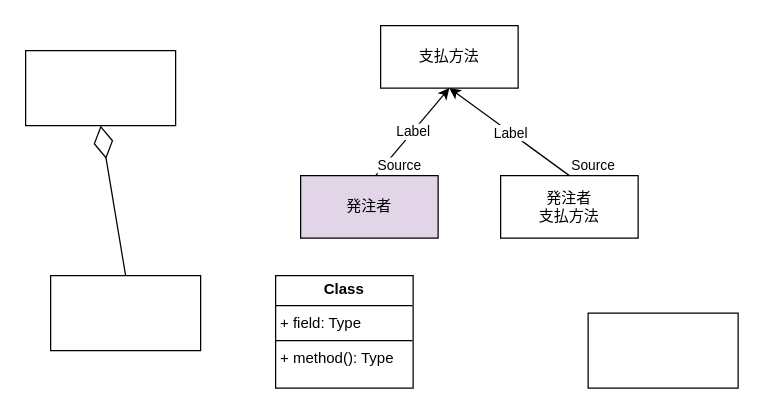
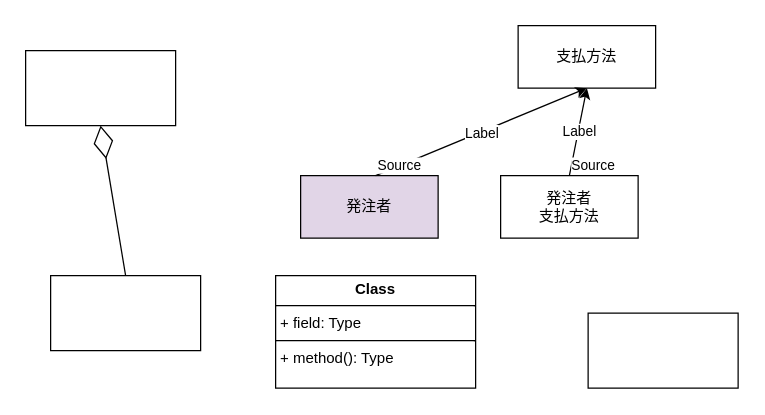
  <mxCell id="0" />
  <mxCell id="1" parent="0" />
  <mxCell id="2" value="" style="rounded=0;whiteSpace=wrap;html=1;" parent="1" vertex="1"><mxGeometry x="20" y="40" width="120" height="60" as="geometry" /></mxCell>
  <mxCell id="3" value="" style="rounded=0;whiteSpace=wrap;html=1;" parent="1" vertex="1"><mxGeometry x="40" y="220" width="120" height="60" as="geometry" /></mxCell>
  <mxCell id="4" value="" style="endArrow=diamondThin;endFill=0;endSize=24;html=1;rounded=0;exitX=0.5;exitY=0;exitDx=0;exitDy=0;entryX=0.5;entryY=1;entryDx=0;entryDy=0;" parent="1" source="3" target="2" edge="1"><mxGeometry width="160" relative="1" as="geometry"><mxPoint x="60" y="100" as="sourcePoint" /><mxPoint x="180" y="130" as="targetPoint" /></mxGeometry></mxCell>
- <mxCell id="5" value="支払方法" style="html=1;whiteSpace=wrap;" parent="1" vertex="1"><mxGeometry x="304" y="20" width="110" height="50" as="geometry" /></mxCell>
+ <mxCell id="5" value="支払方法" style="html=1;whiteSpace=wrap;" parent="1" vertex="1"><mxGeometry x="414" y="20" width="110" height="50" as="geometry" /></mxCell>
  <mxCell id="6" value="発注者" style="html=1;whiteSpace=wrap;fillColor=#e1d5e7;" parent="1" vertex="1"><mxGeometry x="240" y="140" width="110" height="50" as="geometry" /></mxCell>
  <mxCell id="7" value="発注者&lt;div&gt;支払方法&lt;/div&gt;" style="html=1;whiteSpace=wrap;" parent="1" vertex="1"><mxGeometry x="400" y="140" width="110" height="50" as="geometry" /></mxCell>
  <mxCell id="8" value="" style="endArrow=classic;html=1;rounded=0;entryX=0.5;entryY=1;entryDx=0;entryDy=0;" parent="1" target="5" edge="1"><mxGeometry relative="1" as="geometry"><mxPoint x="300" y="140" as="sourcePoint" /><mxPoint x="310" y="270" as="targetPoint" /></mxGeometry></mxCell>
  <mxCell id="9" value="Label" style="edgeLabel;resizable=0;html=1;;align=center;verticalAlign=middle;" parent="8" connectable="0" vertex="1"><mxGeometry relative="1" as="geometry" /></mxCell>
  <mxCell id="10" value="Source" style="edgeLabel;resizable=0;html=1;;align=left;verticalAlign=bottom;" parent="8" connectable="0" vertex="1"><mxGeometry x="-1" relative="1" as="geometry" /></mxCell>
  <mxCell id="11" value="" style="endArrow=classic;html=1;rounded=0;exitX=0.5;exitY=0;exitDx=0;exitDy=0;entryX=0.5;entryY=1;entryDx=0;entryDy=0;" parent="1" source="7" target="5" edge="1"><mxGeometry relative="1" as="geometry"><mxPoint x="360" y="120" as="sourcePoint" /><mxPoint x="520" y="120" as="targetPoint" /></mxGeometry></mxCell>
  <mxCell id="12" value="Label" style="edgeLabel;resizable=0;html=1;;align=center;verticalAlign=middle;" parent="11" connectable="0" vertex="1"><mxGeometry relative="1" as="geometry" /></mxCell>
  <mxCell id="13" value="Source" style="edgeLabel;resizable=0;html=1;;align=left;verticalAlign=bottom;" parent="11" connectable="0" vertex="1"><mxGeometry x="-1" relative="1" as="geometry" /></mxCell>
  <mxCell id="14" value="" style="rounded=0;whiteSpace=wrap;html=1;" parent="1" vertex="1"><mxGeometry x="470" y="250" width="120" height="60" as="geometry" /></mxCell>
- <mxCell id="15" value="&lt;p style=&quot;margin:0px;margin-top:4px;text-align:center;&quot;&gt;&lt;b&gt;Class&lt;/b&gt;&lt;/p&gt;&lt;hr size=&quot;1&quot; style=&quot;border-style:solid;&quot;/&gt;&lt;p style=&quot;margin:0px;margin-left:4px;&quot;&gt;+ field: Type&lt;/p&gt;&lt;hr size=&quot;1&quot; style=&quot;border-style:solid;&quot;/&gt;&lt;p style=&quot;margin:0px;margin-left:4px;&quot;&gt;+ method(): Type&lt;/p&gt;" style="verticalAlign=top;align=left;overflow=fill;html=1;whiteSpace=wrap;" vertex="1" parent="1"><mxGeometry x="220" y="220" width="110" height="90" as="geometry" /></mxCell>
+ <mxCell id="15" value="&lt;p style=&quot;margin:0px;margin-top:4px;text-align:center;&quot;&gt;&lt;b&gt;Class&lt;/b&gt;&lt;/p&gt;&lt;hr size=&quot;1&quot; style=&quot;border-style:solid;&quot;/&gt;&lt;p style=&quot;margin:0px;margin-left:4px;&quot;&gt;+ field: Type&lt;/p&gt;&lt;hr size=&quot;1&quot; style=&quot;border-style:solid;&quot;/&gt;&lt;p style=&quot;margin:0px;margin-left:4px;&quot;&gt;+ method(): Type&lt;/p&gt;" style="verticalAlign=top;align=left;overflow=fill;html=1;whiteSpace=wrap;" vertex="1" parent="1"><mxGeometry x="220" y="220" width="160" height="90" as="geometry" /></mxCell>
